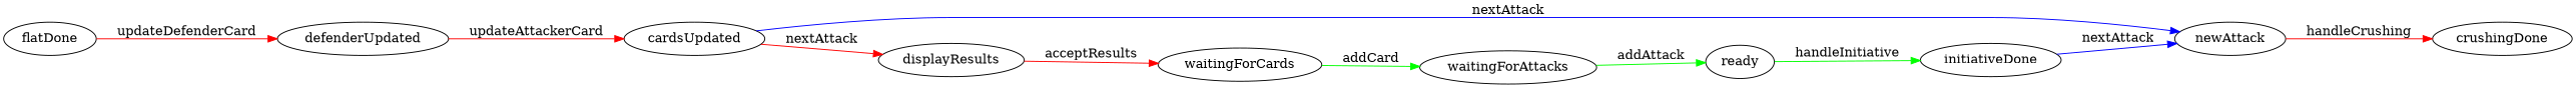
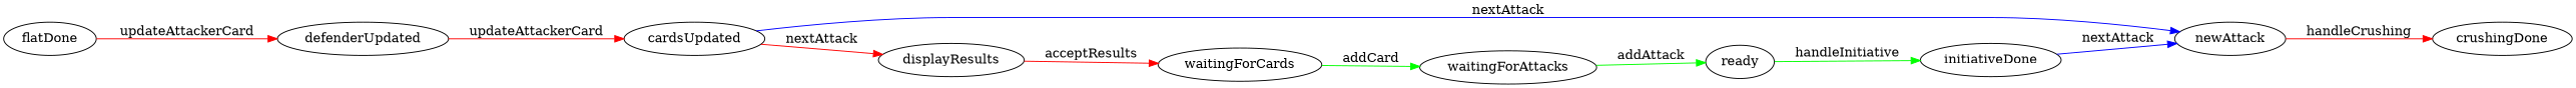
  digraph {
    rankdir=LR
    edge [color=red]
    waitingForCards
    waitingForAttacks
    ready
    initiativeDone
    newAttack
    crushingDone
    cardsUpdated
    displayResults
    flatDone
    defenderUpdated
    waitingForCards -> waitingForAttacks [color=green label=" addCard "]
    waitingForAttacks -> ready [color=green label=" addAttack "]
    ready -> initiativeDone [color=green label=" handleInitiative "]
    initiativeDone -> newAttack [color=blue label=" nextAttack "]
    newAttack -> crushingDone [label=" handleCrushing "]
    cardsUpdated -> newAttack [color=blue label=" nextAttack "]
    cardsUpdated -> displayResults [label=" nextAttack "]
    displayResults -> waitingForCards [label=" acceptResults "]
-   flatDone -> defenderUpdated [label=" updateDefenderCard "]
+   flatDone -> defenderUpdated [label=" updateAttackerCard "]
    defenderUpdated -> cardsUpdated [label=" updateAttackerCard "]
  }
